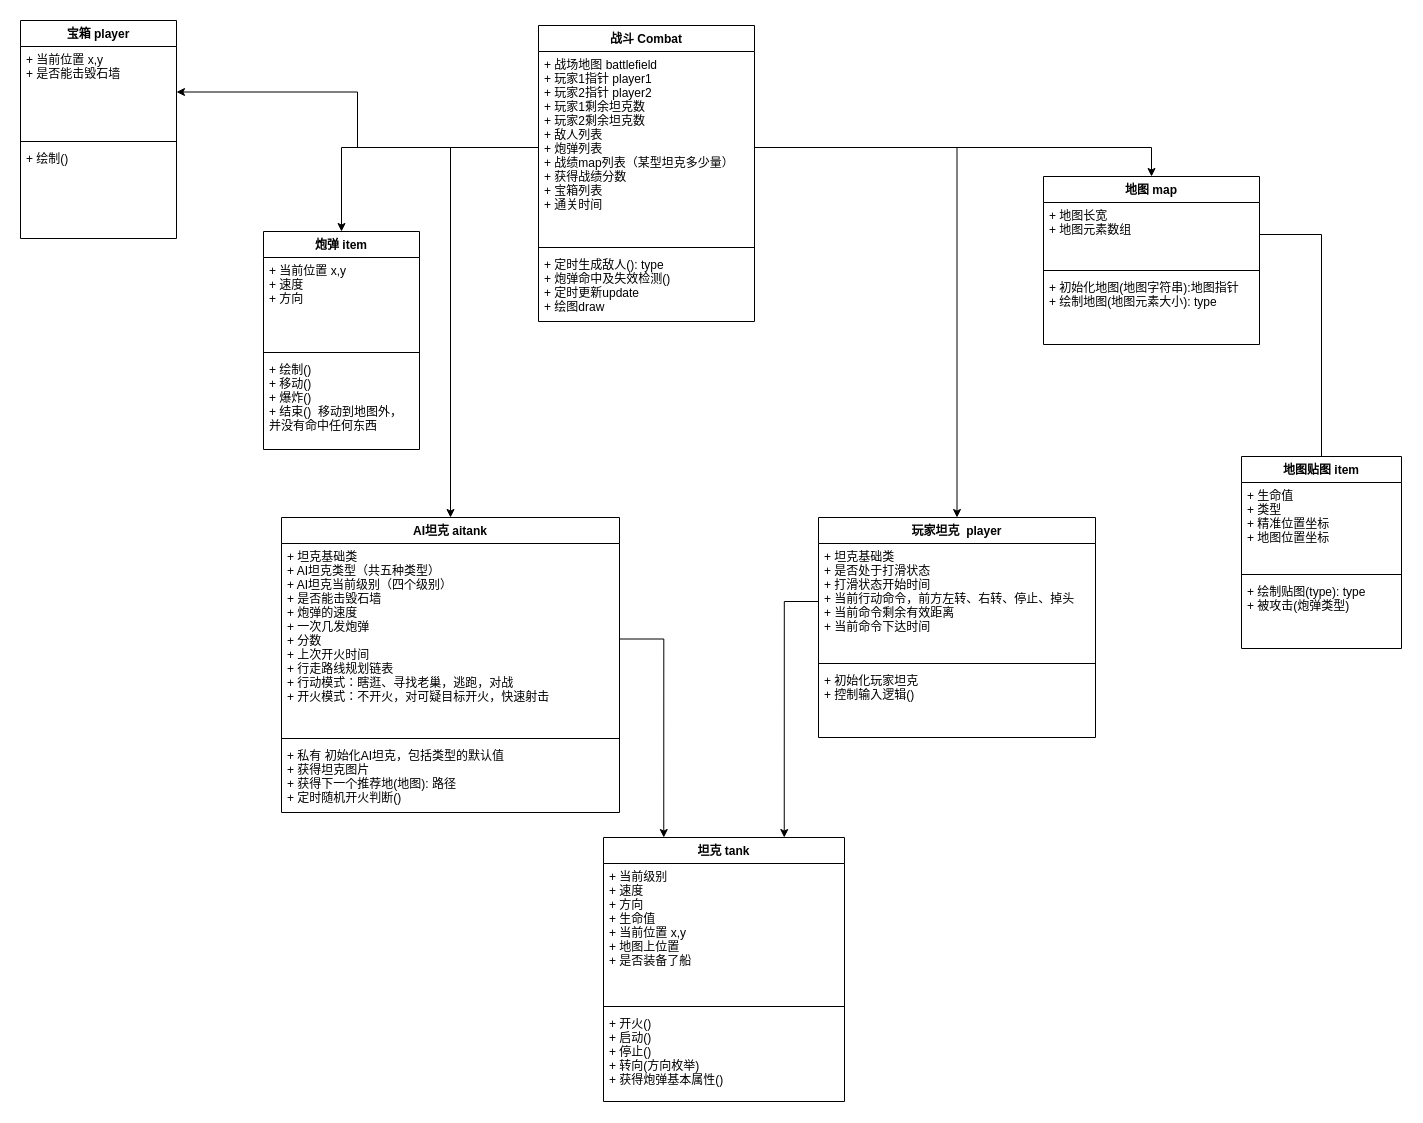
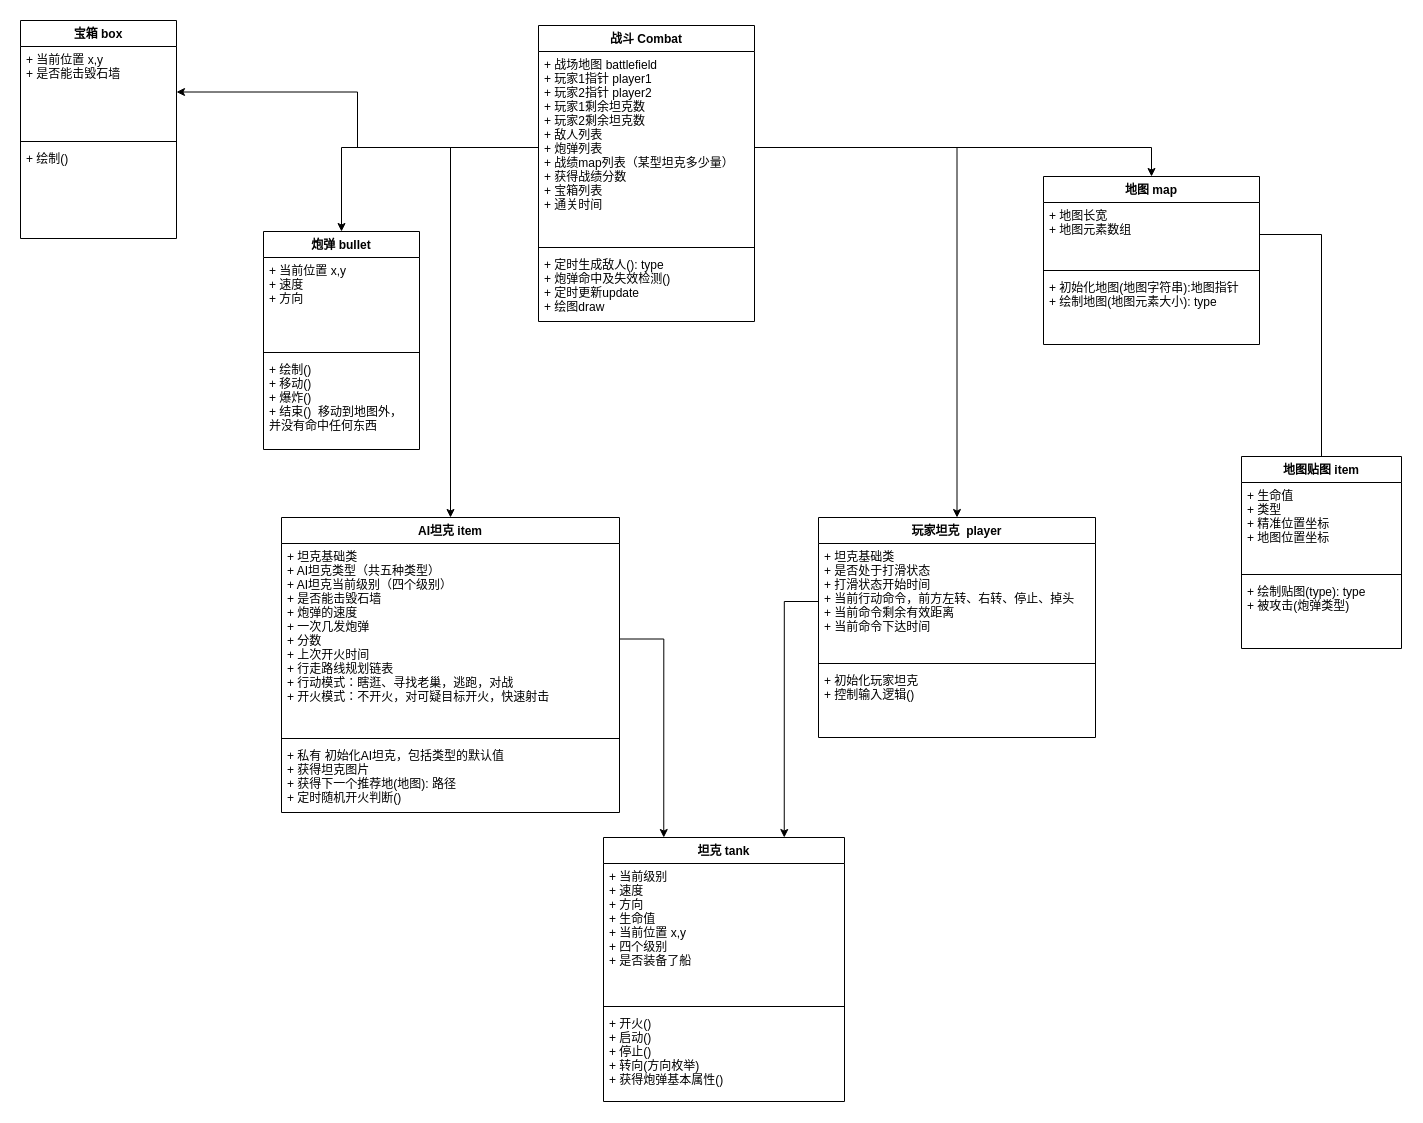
  <mxCell id="0" />
  <mxCell id="1" parent="0" />
  <mxCell id="2" value="地图 map" style="swimlane;fontStyle=1;align=center;verticalAlign=top;childLayout=stackLayout;horizontal=1;startSize=26;horizontalStack=0;resizeParent=1;resizeParentMax=0;resizeLast=0;collapsible=1;marginBottom=0;" parent="1" vertex="1"><mxGeometry x="1043" y="176" width="216" height="168" as="geometry"><mxRectangle x="180" y="290" width="100" height="26" as="alternateBounds" /></mxGeometry></mxCell>
  <mxCell id="3" value="+ 地图长宽&#10;+ 地图元素数组&#10;" style="text;strokeColor=none;fillColor=none;align=left;verticalAlign=top;spacingLeft=4;spacingRight=4;overflow=hidden;rotatable=0;points=[[0,0.5],[1,0.5]];portConstraint=eastwest;" parent="2" vertex="1"><mxGeometry y="26" width="216" height="64" as="geometry" /></mxCell>
  <mxCell id="4" value="" style="line;strokeWidth=1;fillColor=none;align=left;verticalAlign=middle;spacingTop=-1;spacingLeft=3;spacingRight=3;rotatable=0;labelPosition=right;points=[];portConstraint=eastwest;" parent="2" vertex="1"><mxGeometry y="90" width="216" height="8" as="geometry" /></mxCell>
  <mxCell id="5" value="+ 初始化地图(地图字符串):地图指针&#10;+ 绘制地图(地图元素大小): type" style="text;strokeColor=none;fillColor=none;align=left;verticalAlign=top;spacingLeft=4;spacingRight=4;overflow=hidden;rotatable=0;points=[[0,0.5],[1,0.5]];portConstraint=eastwest;" parent="2" vertex="1"><mxGeometry y="98" width="216" height="70" as="geometry" /></mxCell>
  <mxCell id="6" value="坦克 tank" style="swimlane;fontStyle=1;align=center;verticalAlign=top;childLayout=stackLayout;horizontal=1;startSize=26;horizontalStack=0;resizeParent=1;resizeParentMax=0;resizeLast=0;collapsible=1;marginBottom=0;" parent="1" vertex="1"><mxGeometry x="603" y="837" width="241" height="264" as="geometry"><mxRectangle x="180" y="290" width="100" height="26" as="alternateBounds" /></mxGeometry></mxCell>
- <mxCell id="7" value="+ 当前级别&#10;+ 速度&#10;+ 方向&#10;+ 生命值&#10;+ 当前位置 x,y&#10;+ 地图上位置&#10;+ 是否装备了船" style="text;strokeColor=none;fillColor=none;align=left;verticalAlign=top;spacingLeft=4;spacingRight=4;overflow=hidden;rotatable=0;points=[[0,0.5],[1,0.5]];portConstraint=eastwest;" parent="6" vertex="1"><mxGeometry y="26" width="241" height="139" as="geometry" /></mxCell>
+ <mxCell id="7" value="+ 当前级别&#10;+ 速度&#10;+ 方向&#10;+ 生命值&#10;+ 当前位置 x,y&#10;+ 四个级别&#10;+ 是否装备了船" style="text;strokeColor=none;fillColor=none;align=left;verticalAlign=top;spacingLeft=4;spacingRight=4;overflow=hidden;rotatable=0;points=[[0,0.5],[1,0.5]];portConstraint=eastwest;" parent="6" vertex="1"><mxGeometry y="26" width="241" height="139" as="geometry" /></mxCell>
  <mxCell id="8" value="" style="line;strokeWidth=1;fillColor=none;align=left;verticalAlign=middle;spacingTop=-1;spacingLeft=3;spacingRight=3;rotatable=0;labelPosition=right;points=[];portConstraint=eastwest;" parent="6" vertex="1"><mxGeometry y="165" width="241" height="8" as="geometry" /></mxCell>
  <mxCell id="9" value="+ 开火()&#10;+ 启动()&#10;+ 停止()&#10;+ 转向(方向枚举)&#10;+ 获得炮弹基本属性()" style="text;strokeColor=none;fillColor=none;align=left;verticalAlign=top;spacingLeft=4;spacingRight=4;overflow=hidden;rotatable=0;points=[[0,0.5],[1,0.5]];portConstraint=eastwest;" parent="6" vertex="1"><mxGeometry y="173" width="241" height="91" as="geometry" /></mxCell>
- <mxCell id="10" value="AI坦克 aitank" style="swimlane;fontStyle=1;align=center;verticalAlign=top;childLayout=stackLayout;horizontal=1;startSize=26;horizontalStack=0;resizeParent=1;resizeParentMax=0;resizeLast=0;collapsible=1;marginBottom=0;" parent="1" vertex="1"><mxGeometry x="281" y="517" width="338" height="295" as="geometry"><mxRectangle x="180" y="290" width="100" height="26" as="alternateBounds" /></mxGeometry></mxCell>
+ <mxCell id="10" value="AI坦克 item" style="swimlane;fontStyle=1;align=center;verticalAlign=top;childLayout=stackLayout;horizontal=1;startSize=26;horizontalStack=0;resizeParent=1;resizeParentMax=0;resizeLast=0;collapsible=1;marginBottom=0;" parent="1" vertex="1"><mxGeometry x="281" y="517" width="338" height="295" as="geometry"><mxRectangle x="180" y="290" width="100" height="26" as="alternateBounds" /></mxGeometry></mxCell>
  <mxCell id="11" value="+ 坦克基础类&#10;+ AI坦克类型（共五种类型）&#10;+ AI坦克当前级别（四个级别）&#10;+ 是否能击毁石墙&#10;+ 炮弹的速度&#10;+ 一次几发炮弹&#10;+ 分数&#10;+ 上次开火时间&#10;+ 行走路线规划链表&#10;+ 行动模式：瞎逛、寻找老巢，逃跑，对战&#10;+ 开火模式：不开火，对可疑目标开火，快速射击" style="text;strokeColor=none;fillColor=none;align=left;verticalAlign=top;spacingLeft=4;spacingRight=4;overflow=hidden;rotatable=0;points=[[0,0.5],[1,0.5]];portConstraint=eastwest;" parent="10" vertex="1"><mxGeometry y="26" width="338" height="191" as="geometry" /></mxCell>
  <mxCell id="12" value="" style="line;strokeWidth=1;fillColor=none;align=left;verticalAlign=middle;spacingTop=-1;spacingLeft=3;spacingRight=3;rotatable=0;labelPosition=right;points=[];portConstraint=eastwest;" parent="10" vertex="1"><mxGeometry y="217" width="338" height="8" as="geometry" /></mxCell>
  <mxCell id="13" value="+ 私有 初始化AI坦克，包括类型的默认值&#10;+ 获得坦克图片&#10;+ 获得下一个推荐地(地图): 路径&#10;+ 定时随机开火判断() " style="text;strokeColor=none;fillColor=none;align=left;verticalAlign=top;spacingLeft=4;spacingRight=4;overflow=hidden;rotatable=0;points=[[0,0.5],[1,0.5]];portConstraint=eastwest;" parent="10" vertex="1"><mxGeometry y="225" width="338" height="70" as="geometry" /></mxCell>
  <mxCell id="14" value="玩家坦克  player" style="swimlane;fontStyle=1;align=center;verticalAlign=top;childLayout=stackLayout;horizontal=1;startSize=26;horizontalStack=0;resizeParent=1;resizeParentMax=0;resizeLast=0;collapsible=1;marginBottom=0;" parent="1" vertex="1"><mxGeometry x="818" y="517" width="277" height="220" as="geometry"><mxRectangle x="180" y="290" width="100" height="26" as="alternateBounds" /></mxGeometry></mxCell>
  <mxCell id="15" value="+ 坦克基础类&#10;+ 是否处于打滑状态&#10;+ 打滑状态开始时间&#10;+ 当前行动命令，前方左转、右转、停止、掉头&#10;+ 当前命令剩余有效距离&#10;+ 当前命令下达时间" style="text;strokeColor=none;fillColor=none;align=left;verticalAlign=top;spacingLeft=4;spacingRight=4;overflow=hidden;rotatable=0;points=[[0,0.5],[1,0.5]];portConstraint=eastwest;" parent="14" vertex="1"><mxGeometry y="26" width="277" height="116" as="geometry" /></mxCell>
  <mxCell id="16" value="" style="line;strokeWidth=1;fillColor=none;align=left;verticalAlign=middle;spacingTop=-1;spacingLeft=3;spacingRight=3;rotatable=0;labelPosition=right;points=[];portConstraint=eastwest;" parent="14" vertex="1"><mxGeometry y="142" width="277" height="8" as="geometry" /></mxCell>
  <mxCell id="17" value="+ 初始化玩家坦克&#10;+ 控制输入逻辑()" style="text;strokeColor=none;fillColor=none;align=left;verticalAlign=top;spacingLeft=4;spacingRight=4;overflow=hidden;rotatable=0;points=[[0,0.5],[1,0.5]];portConstraint=eastwest;" parent="14" vertex="1"><mxGeometry y="150" width="277" height="70" as="geometry" /></mxCell>
- <mxCell id="18" value="炮弹 item" style="swimlane;fontStyle=1;align=center;verticalAlign=top;childLayout=stackLayout;horizontal=1;startSize=26;horizontalStack=0;resizeParent=1;resizeParentMax=0;resizeLast=0;collapsible=1;marginBottom=0;" parent="1" vertex="1"><mxGeometry x="263" y="231" width="156" height="218" as="geometry"><mxRectangle x="180" y="290" width="100" height="26" as="alternateBounds" /></mxGeometry></mxCell>
+ <mxCell id="18" value="炮弹 bullet" style="swimlane;fontStyle=1;align=center;verticalAlign=top;childLayout=stackLayout;horizontal=1;startSize=26;horizontalStack=0;resizeParent=1;resizeParentMax=0;resizeLast=0;collapsible=1;marginBottom=0;" parent="1" vertex="1"><mxGeometry x="263" y="231" width="156" height="218" as="geometry"><mxRectangle x="180" y="290" width="100" height="26" as="alternateBounds" /></mxGeometry></mxCell>
  <mxCell id="19" value="+ 当前位置 x,y &#10;+ 速度&#10;+ 方向" style="text;strokeColor=none;fillColor=none;align=left;verticalAlign=top;spacingLeft=4;spacingRight=4;overflow=hidden;rotatable=0;points=[[0,0.5],[1,0.5]];portConstraint=eastwest;" parent="18" vertex="1"><mxGeometry y="26" width="156" height="91" as="geometry" /></mxCell>
  <mxCell id="20" value="" style="line;strokeWidth=1;fillColor=none;align=left;verticalAlign=middle;spacingTop=-1;spacingLeft=3;spacingRight=3;rotatable=0;labelPosition=right;points=[];portConstraint=eastwest;" parent="18" vertex="1"><mxGeometry y="117" width="156" height="8" as="geometry" /></mxCell>
  <mxCell id="21" value="+ 绘制()&#10;+ 移动()&#10;+ 爆炸()&#10;+ 结束()  移动到地图外，&#10;并没有命中任何东西" style="text;strokeColor=none;fillColor=none;align=left;verticalAlign=top;spacingLeft=4;spacingRight=4;overflow=hidden;rotatable=0;points=[[0,0.5],[1,0.5]];portConstraint=eastwest;" parent="18" vertex="1"><mxGeometry y="125" width="156" height="93" as="geometry" /></mxCell>
  <mxCell id="22" value="地图贴图 item" style="swimlane;fontStyle=1;align=center;verticalAlign=top;childLayout=stackLayout;horizontal=1;startSize=26;horizontalStack=0;resizeParent=1;resizeParentMax=0;resizeLast=0;collapsible=1;marginBottom=0;" parent="1" vertex="1"><mxGeometry x="1241" y="456" width="160" height="192" as="geometry"><mxRectangle x="180" y="290" width="100" height="26" as="alternateBounds" /></mxGeometry></mxCell>
  <mxCell id="23" value="+ 生命值&#10;+ 类型&#10;+ 精准位置坐标&#10;+ 地图位置坐标" style="text;strokeColor=none;fillColor=none;align=left;verticalAlign=top;spacingLeft=4;spacingRight=4;overflow=hidden;rotatable=0;points=[[0,0.5],[1,0.5]];portConstraint=eastwest;" parent="22" vertex="1"><mxGeometry y="26" width="160" height="88" as="geometry" /></mxCell>
  <mxCell id="24" value="" style="line;strokeWidth=1;fillColor=none;align=left;verticalAlign=middle;spacingTop=-1;spacingLeft=3;spacingRight=3;rotatable=0;labelPosition=right;points=[];portConstraint=eastwest;" parent="22" vertex="1"><mxGeometry y="114" width="160" height="8" as="geometry" /></mxCell>
  <mxCell id="25" value="+ 绘制贴图(type): type&#10;+ 被攻击(炮弹类型)" style="text;strokeColor=none;fillColor=none;align=left;verticalAlign=top;spacingLeft=4;spacingRight=4;overflow=hidden;rotatable=0;points=[[0,0.5],[1,0.5]];portConstraint=eastwest;" parent="22" vertex="1"><mxGeometry y="122" width="160" height="70" as="geometry" /></mxCell>
  <mxCell id="26" value="战斗 Combat" style="swimlane;fontStyle=1;align=center;verticalAlign=top;childLayout=stackLayout;horizontal=1;startSize=26;horizontalStack=0;resizeParent=1;resizeParentMax=0;resizeLast=0;collapsible=1;marginBottom=0;" parent="1" vertex="1"><mxGeometry x="538" y="25" width="216" height="296" as="geometry"><mxRectangle x="180" y="290" width="100" height="26" as="alternateBounds" /></mxGeometry></mxCell>
  <mxCell id="27" value="+ 战场地图 battlefield&#10;+ 玩家1指针 player1&#10;+ 玩家2指针 player2&#10;+ 玩家1剩余坦克数&#10;+ 玩家2剩余坦克数&#10;+ 敌人列表 &#10;+ 炮弹列表&#10;+ 战绩map列表（某型坦克多少量）&#10;+ 获得战绩分数 &#10;+ 宝箱列表&#10;+ 通关时间" style="text;strokeColor=none;fillColor=none;align=left;verticalAlign=top;spacingLeft=4;spacingRight=4;overflow=hidden;rotatable=0;points=[[0,0.5],[1,0.5]];portConstraint=eastwest;" parent="26" vertex="1"><mxGeometry y="26" width="216" height="192" as="geometry" /></mxCell>
  <mxCell id="28" value="" style="line;strokeWidth=1;fillColor=none;align=left;verticalAlign=middle;spacingTop=-1;spacingLeft=3;spacingRight=3;rotatable=0;labelPosition=right;points=[];portConstraint=eastwest;" parent="26" vertex="1"><mxGeometry y="218" width="216" height="8" as="geometry" /></mxCell>
  <mxCell id="29" value="+ 定时生成敌人(): type&#10;+ 炮弹命中及失效检测()&#10;+ 定时更新update&#10;+ 绘图draw" style="text;strokeColor=none;fillColor=none;align=left;verticalAlign=top;spacingLeft=4;spacingRight=4;overflow=hidden;rotatable=0;points=[[0,0.5],[1,0.5]];portConstraint=eastwest;" parent="26" vertex="1"><mxGeometry y="226" width="216" height="70" as="geometry" /></mxCell>
  <mxCell id="30" style="edgeStyle=orthogonalEdgeStyle;rounded=0;orthogonalLoop=1;jettySize=auto;html=1;entryX=0.5;entryY=0;entryDx=0;entryDy=0;endArrow=none;" parent="1" source="3" target="22" edge="1"><mxGeometry relative="1" as="geometry" /></mxCell>
  <mxCell id="31" style="edgeStyle=orthogonalEdgeStyle;rounded=0;orthogonalLoop=1;jettySize=auto;html=1;entryX=0.5;entryY=0;entryDx=0;entryDy=0;" parent="1" source="27" target="2" edge="1"><mxGeometry relative="1" as="geometry" /></mxCell>
  <mxCell id="32" style="edgeStyle=orthogonalEdgeStyle;rounded=0;orthogonalLoop=1;jettySize=auto;html=1;entryX=0.5;entryY=0;entryDx=0;entryDy=0;" parent="1" source="27" target="18" edge="1"><mxGeometry relative="1" as="geometry" /></mxCell>
  <mxCell id="33" style="edgeStyle=orthogonalEdgeStyle;rounded=0;orthogonalLoop=1;jettySize=auto;html=1;entryX=0.5;entryY=0;entryDx=0;entryDy=0;" parent="1" source="27" target="14" edge="1"><mxGeometry relative="1" as="geometry" /></mxCell>
  <mxCell id="34" style="edgeStyle=orthogonalEdgeStyle;rounded=0;orthogonalLoop=1;jettySize=auto;html=1;" parent="1" source="27" target="10" edge="1"><mxGeometry relative="1" as="geometry" /></mxCell>
  <mxCell id="35" style="edgeStyle=orthogonalEdgeStyle;rounded=0;orthogonalLoop=1;jettySize=auto;html=1;entryX=0.75;entryY=0;entryDx=0;entryDy=0;" parent="1" source="15" target="6" edge="1"><mxGeometry relative="1" as="geometry" /></mxCell>
  <mxCell id="36" style="edgeStyle=orthogonalEdgeStyle;rounded=0;orthogonalLoop=1;jettySize=auto;html=1;entryX=0.25;entryY=0;entryDx=0;entryDy=0;" parent="1" source="11" target="6" edge="1"><mxGeometry relative="1" as="geometry" /></mxCell>
- <mxCell id="37" value="宝箱 player" style="swimlane;fontStyle=1;align=center;verticalAlign=top;childLayout=stackLayout;horizontal=1;startSize=26;horizontalStack=0;resizeParent=1;resizeParentMax=0;resizeLast=0;collapsible=1;marginBottom=0;" parent="1" vertex="1"><mxGeometry x="20" y="20" width="156" height="218" as="geometry"><mxRectangle x="180" y="290" width="100" height="26" as="alternateBounds" /></mxGeometry></mxCell>
+ <mxCell id="37" value="宝箱 box" style="swimlane;fontStyle=1;align=center;verticalAlign=top;childLayout=stackLayout;horizontal=1;startSize=26;horizontalStack=0;resizeParent=1;resizeParentMax=0;resizeLast=0;collapsible=1;marginBottom=0;" parent="1" vertex="1"><mxGeometry x="20" y="20" width="156" height="218" as="geometry"><mxRectangle x="180" y="290" width="100" height="26" as="alternateBounds" /></mxGeometry></mxCell>
  <mxCell id="38" value="+ 当前位置 x,y &#10;+ 是否能击毁石墙" style="text;strokeColor=none;fillColor=none;align=left;verticalAlign=top;spacingLeft=4;spacingRight=4;overflow=hidden;rotatable=0;points=[[0,0.5],[1,0.5]];portConstraint=eastwest;" parent="37" vertex="1"><mxGeometry y="26" width="156" height="91" as="geometry" /></mxCell>
  <mxCell id="39" value="" style="line;strokeWidth=1;fillColor=none;align=left;verticalAlign=middle;spacingTop=-1;spacingLeft=3;spacingRight=3;rotatable=0;labelPosition=right;points=[];portConstraint=eastwest;" parent="37" vertex="1"><mxGeometry y="117" width="156" height="8" as="geometry" /></mxCell>
  <mxCell id="40" value="+ 绘制()&#10;" style="text;strokeColor=none;fillColor=none;align=left;verticalAlign=top;spacingLeft=4;spacingRight=4;overflow=hidden;rotatable=0;points=[[0,0.5],[1,0.5]];portConstraint=eastwest;" parent="37" vertex="1"><mxGeometry y="125" width="156" height="93" as="geometry" /></mxCell>
  <mxCell id="41" style="edgeStyle=orthogonalEdgeStyle;rounded=0;orthogonalLoop=1;jettySize=auto;html=1;" parent="1" source="27" target="38" edge="1"><mxGeometry relative="1" as="geometry" /></mxCell>
